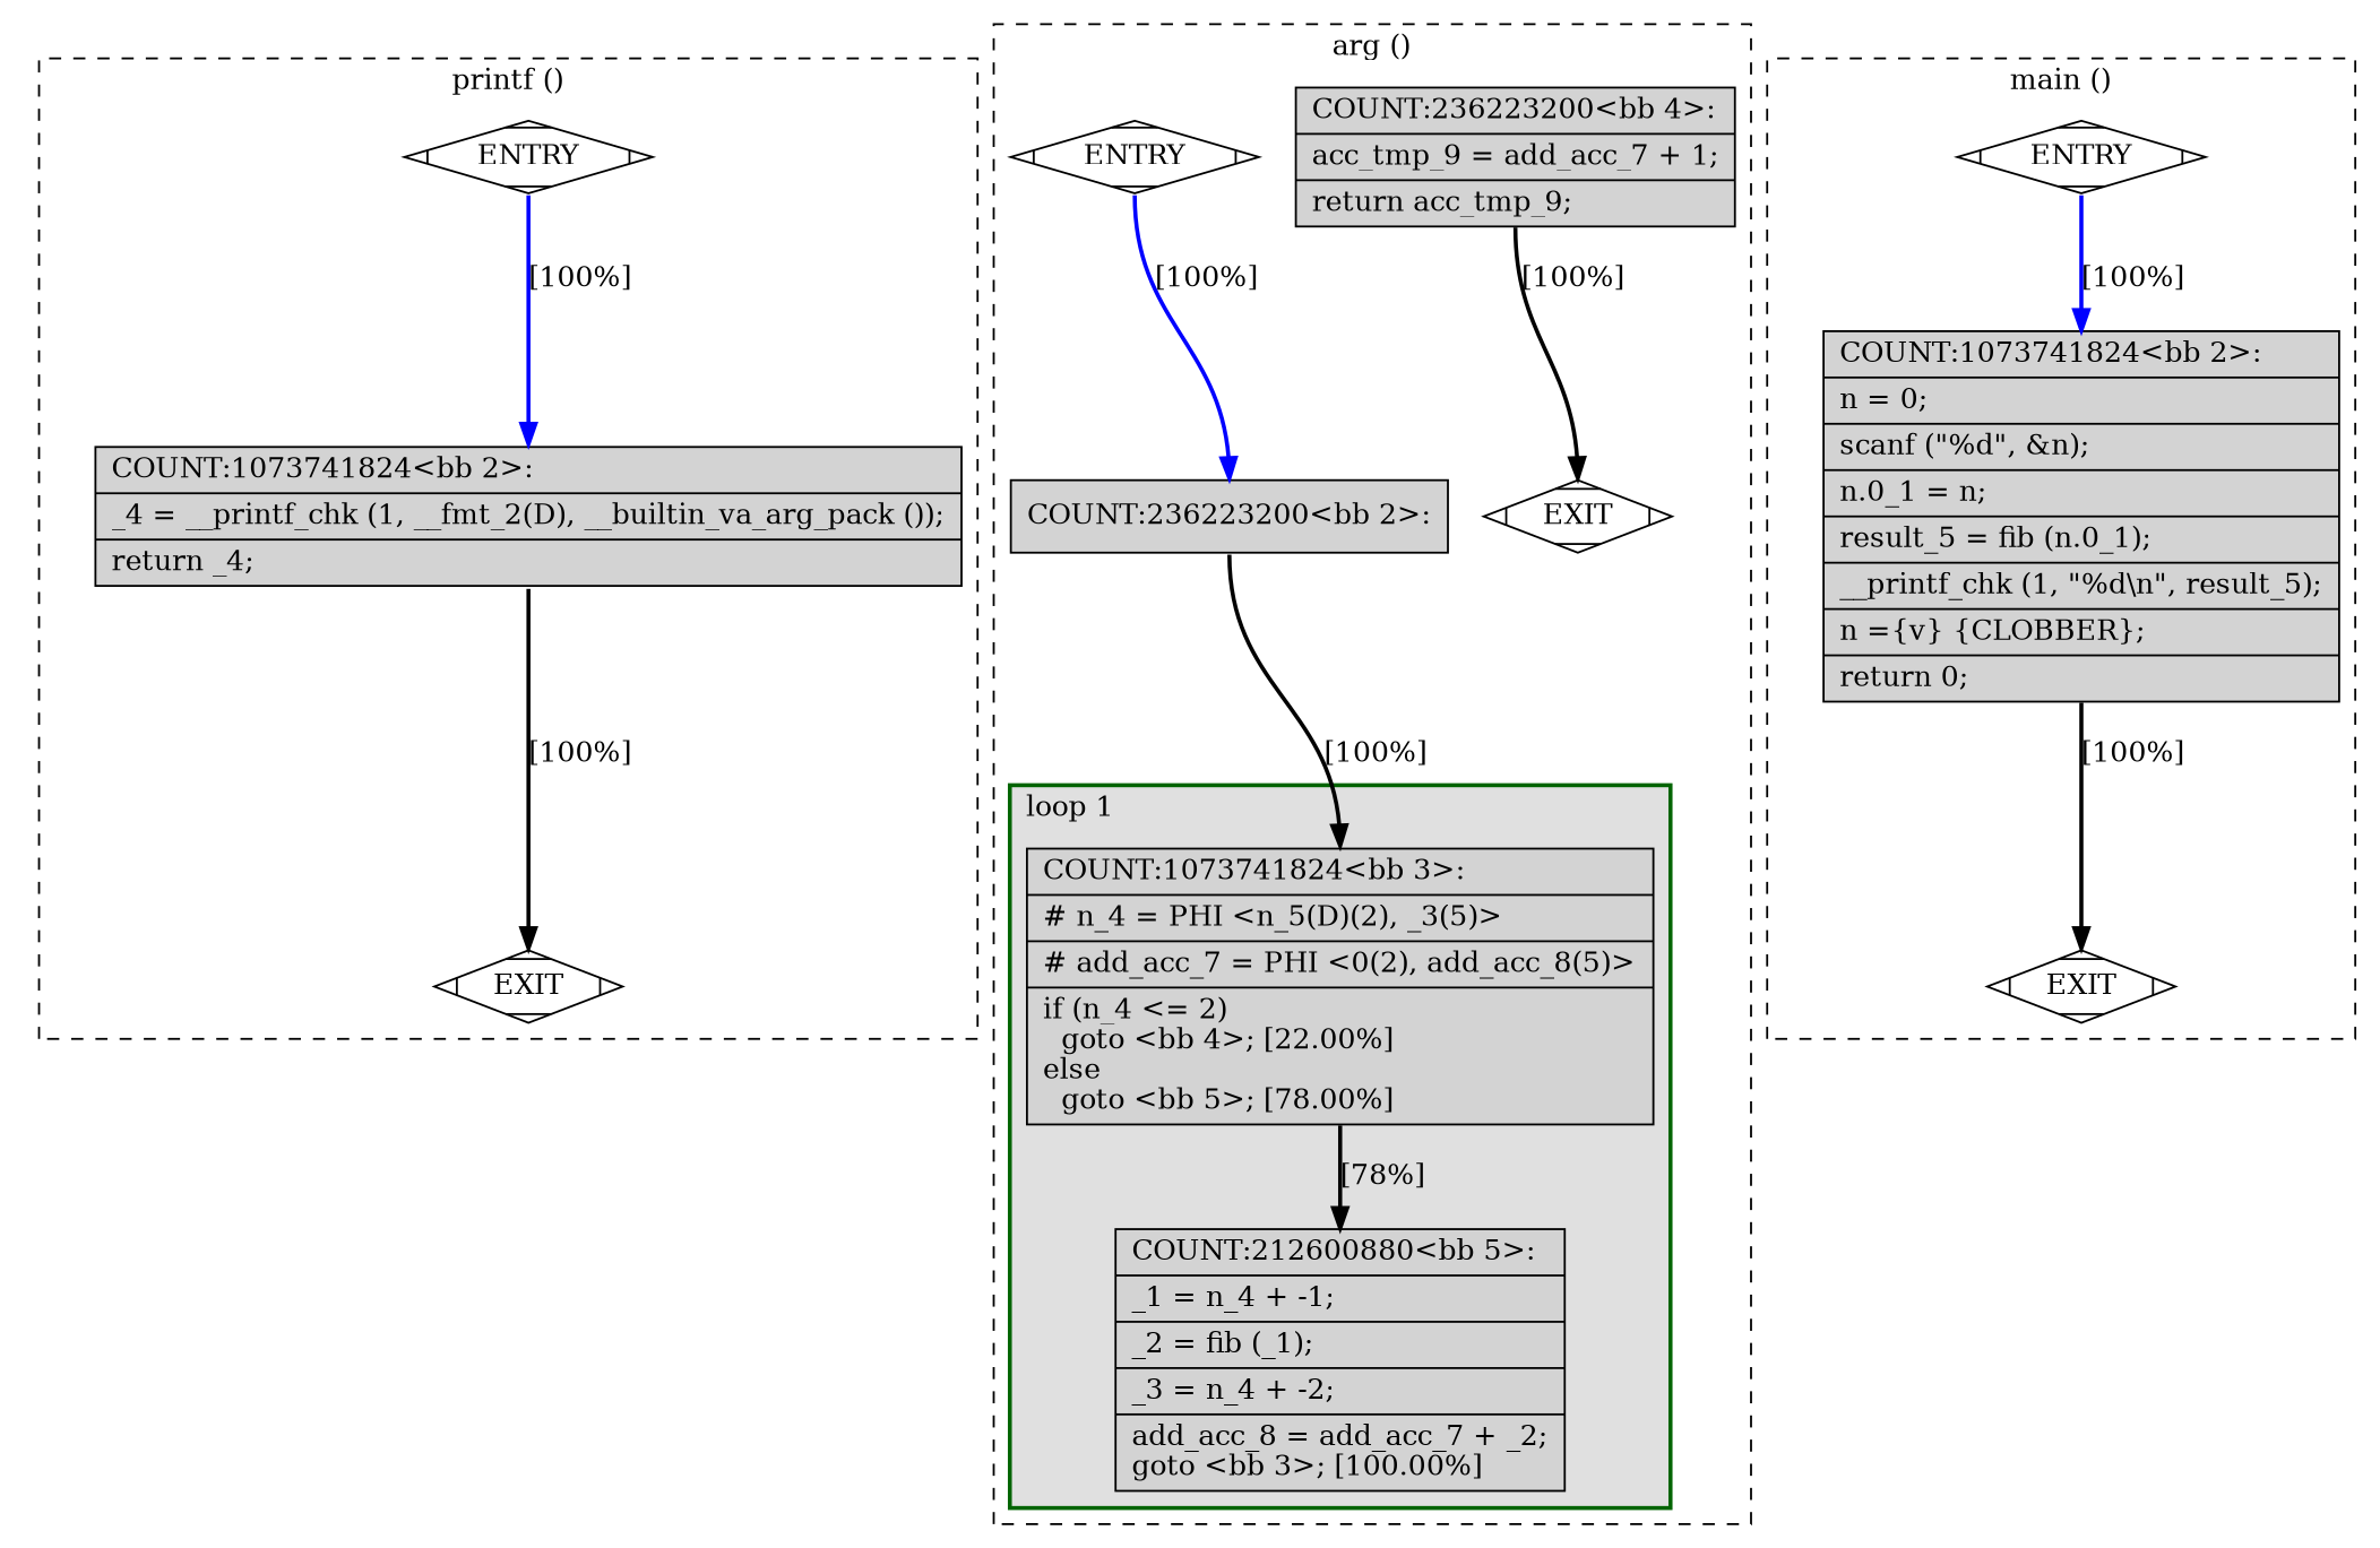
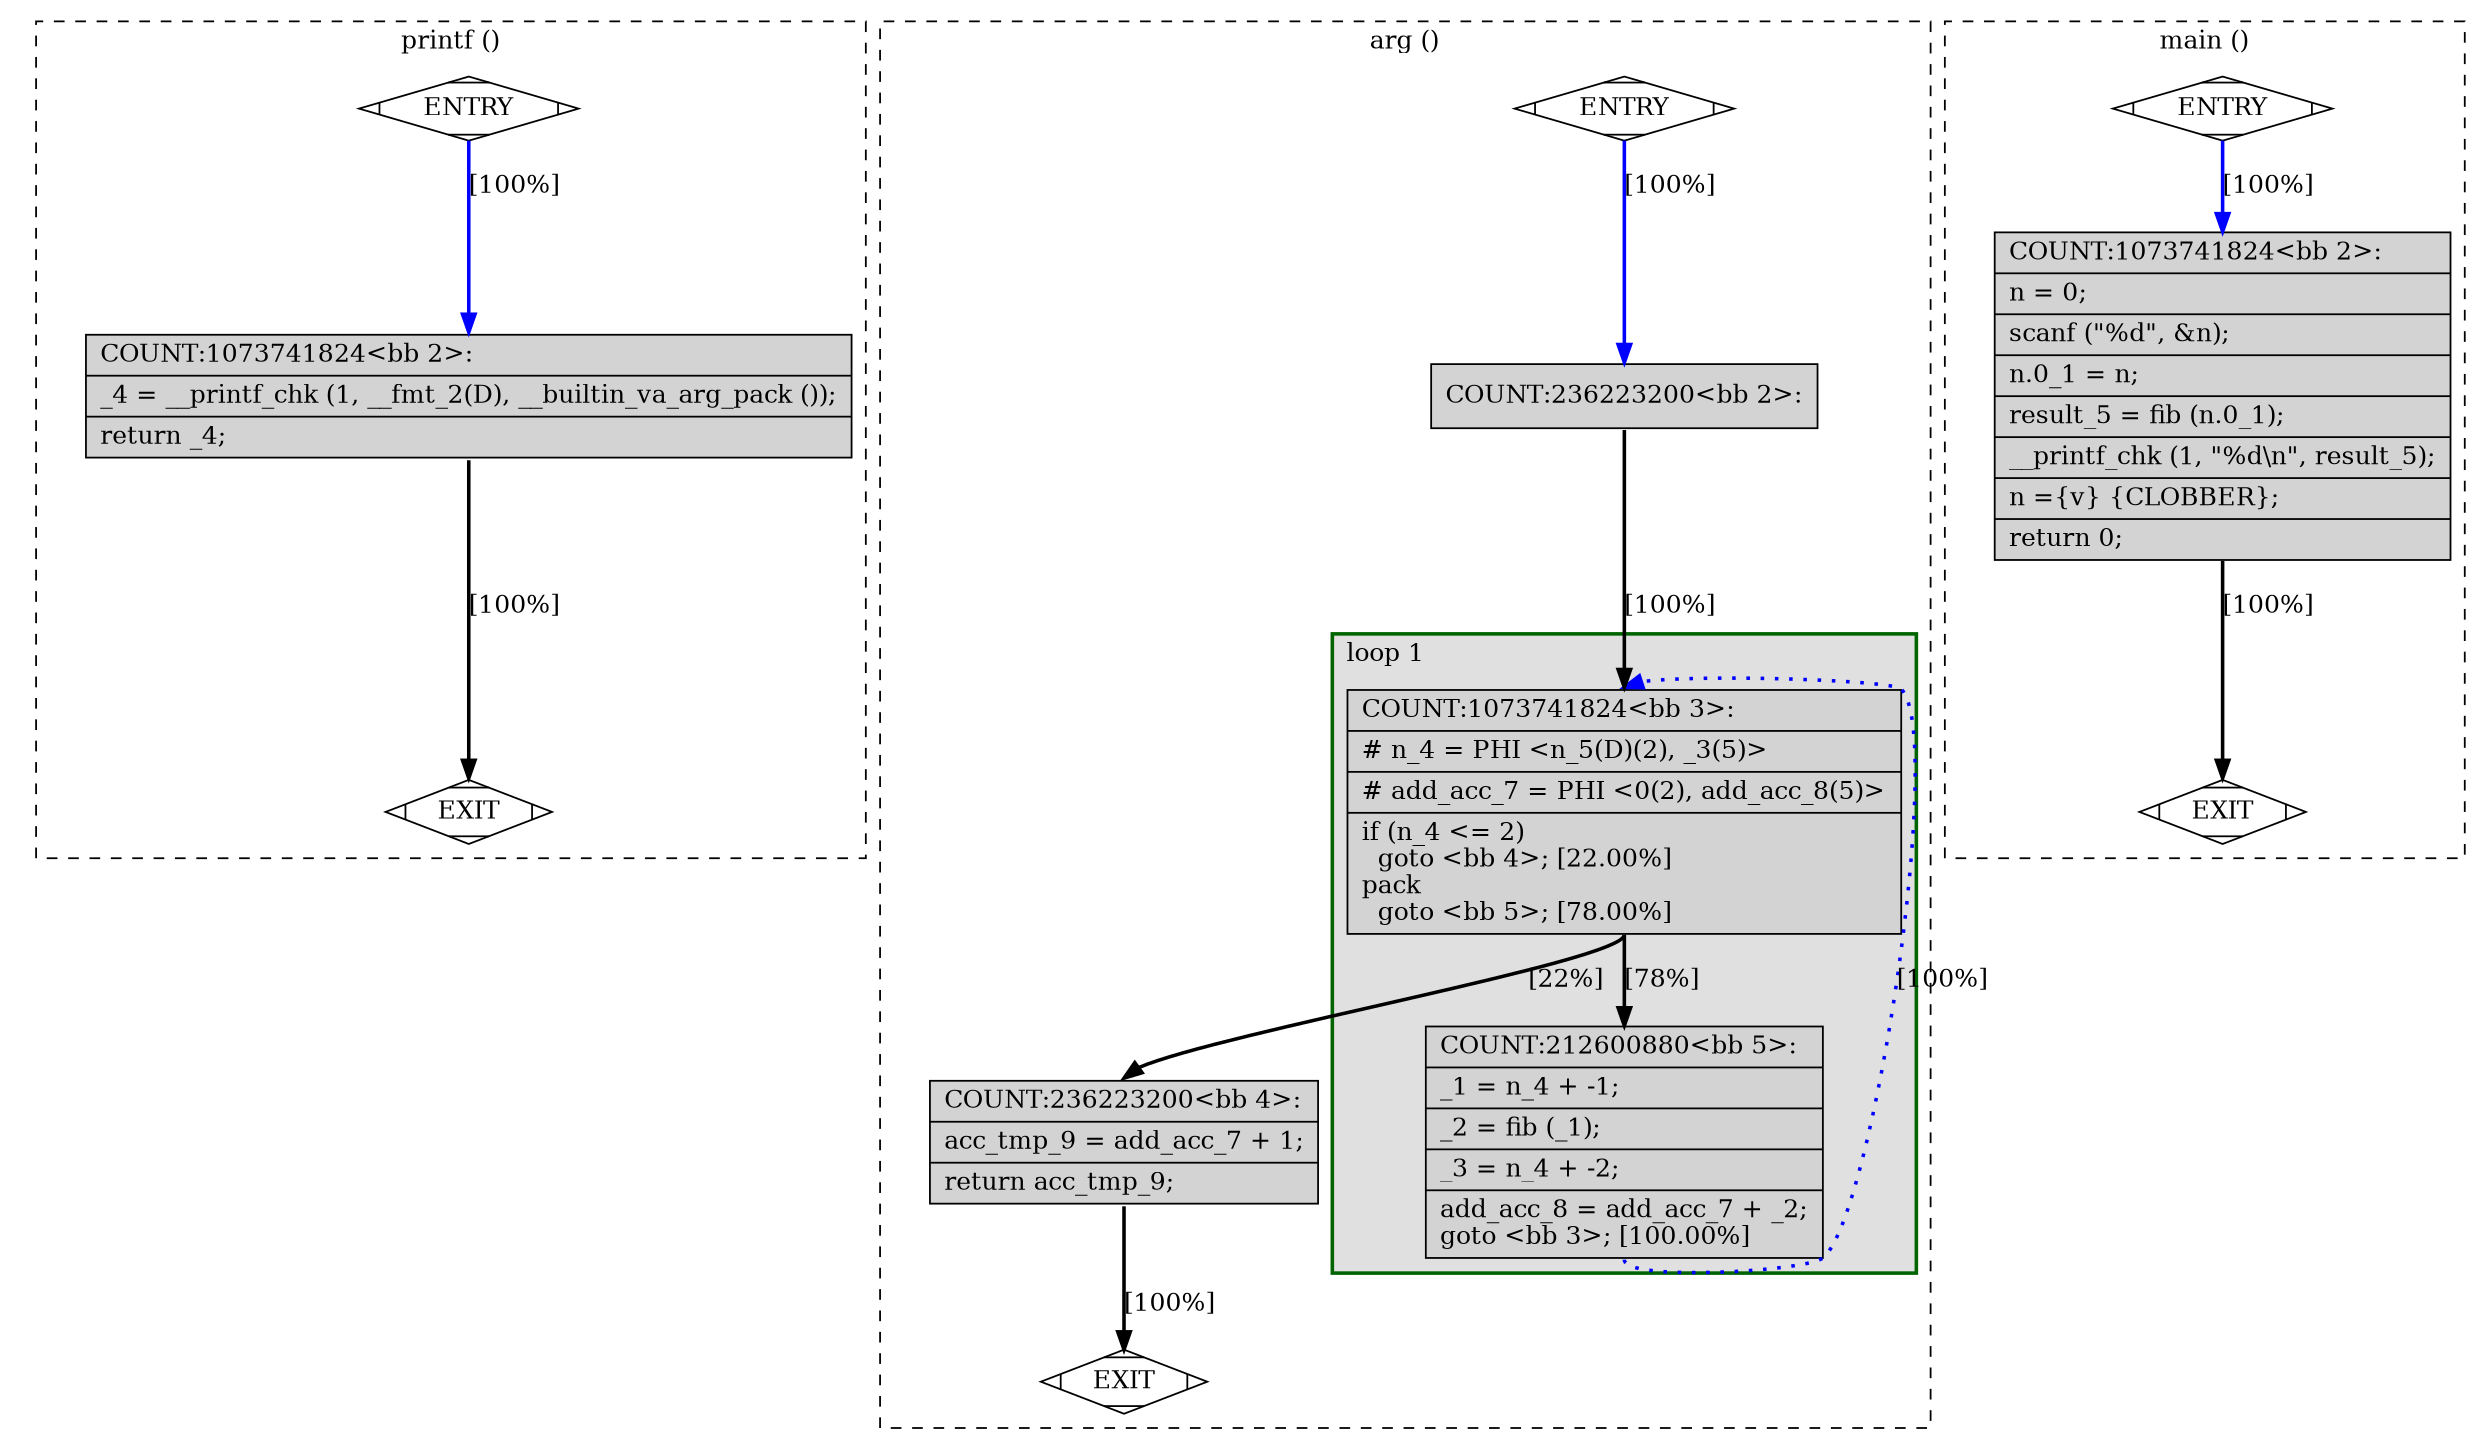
  digraph {
    node [fillcolor=white shape=Mdiamond style=filled]
    edge [constraint=true headport=n style="solid,bold" tailport=s color=black weight=10]
    n1 [label=ENTRY]
    n2 [label=EXIT]
    n3 [fillcolor=lightgrey label="{COUNT:1073741824\<bb\ 2\>:\l|_4\ =\ __printf_chk\ (1,\ __fmt_2(D),\ __builtin_va_arg_pack\ ());\l|return\ _4;\l}" shape=record]
-   n4 [fillcolor=lightgrey label="{COUNT:1073741824\<bb\ 3\>:\l|#\ n_4\ =\ PHI\ \<n_5(D)(2),\ _3(5)\>\l|#\ add_acc_7\ =\ PHI\ \<0(2),\ add_acc_8(5)\>\l|if\ (n_4\ \<=\ 2)\l\ \ goto\ \<bb\ 4\>;\ [22.00%]\lelse\l\ \ goto\ \<bb\ 5\>;\ [78.00%]\l}" shape=record]
+   n4 [fillcolor=lightgrey label="{COUNT:1073741824\<bb\ 3\>:\l|#\ n_4\ =\ PHI\ \<n_5(D)(2),\ _3(5)\>\l|#\ add_acc_7\ =\ PHI\ \<0(2),\ add_acc_8(5)\>\l|if\ (n_4\ \<=\ 2)\l\ \ goto\ \<bb\ 4\>;\ [22.00%]\lpack\l\ \ goto\ \<bb\ 5\>;\ [78.00%]\l}" shape=record]
    n5 [fillcolor=lightgrey label="{COUNT:212600880\<bb\ 5\>:\l|_1\ =\ n_4\ +\ -1;\l|_2\ =\ fib\ (_1);\l|_3\ =\ n_4\ +\ -2;\l|add_acc_8\ =\ add_acc_7\ +\ _2;\lgoto\ \<bb\ 3\>;\ [100.00%]\l}" shape=record]
    n6 [fillcolor=lightgrey label="{COUNT:236223200\<bb\ 4\>:\l|acc_tmp_9\ =\ add_acc_7\ +\ 1;\l|return\ acc_tmp_9;\l}" shape=record]
    n7 [label=ENTRY]
    n8 [label=EXIT]
    n9 [fillcolor=lightgrey label="{COUNT:236223200\<bb\ 2\>:\l}" shape=record]
    n10 [label=ENTRY]
    n11 [label=EXIT]
    n12 [fillcolor=lightgrey label="{COUNT:1073741824\<bb\ 2\>:\l|n\ =\ 0;\l|scanf\ (\"%d\",\ &n);\l|n.0_1\ =\ n;\l|result_5\ =\ fib\ (n.0_1);\l|__printf_chk\ (1,\ \"%d\\n\",\ result_5);\l|n\ =\{v\}\ \{CLOBBER\};\l|return\ 0;\l}" shape=record]
    subgraph cluster_1 {
      color=black
      label="printf ()"
      style=dashed
      n1
      n2
      n3
    }
    subgraph cluster_2 {
      color=black
      label="arg ()"
      style=dashed
      n6
      n7
      n8
      n9
      subgraph cluster_3 {
        color=darkgreen
        fillcolor=grey88
        label="loop 1"
        labeljust=l
        penwidth=2
        style=filled
        n4
        n5
      }
    }
    subgraph cluster_4 {
      color=black
      label="main ()"
      style=dashed
      n10
      n11
      n12
    }
    n1 -> n2 [style=invis color="" weight=""]
    n1 -> n3 [color=blue label="[100%]" weight=100]
    n3 -> n2 [label="[100%]"]
    n4 -> n5 [label="[78%]"]
+   n4 -> n6 [label="[22%]"]
+   n5 -> n4 [color=blue constraint=false label="[100%]" style="dotted,bold"]
    n6 -> n8 [label="[100%]"]
    n7 -> n8 [style=invis color="" weight=""]
    n7 -> n9 [color=blue label="[100%]" weight=100]
    n9 -> n4 [label="[100%]" weight=100]
    n10 -> n11 [style=invis color="" weight=""]
    n10 -> n12 [color=blue label="[100%]" weight=100]
    n12 -> n11 [label="[100%]"]
  }
